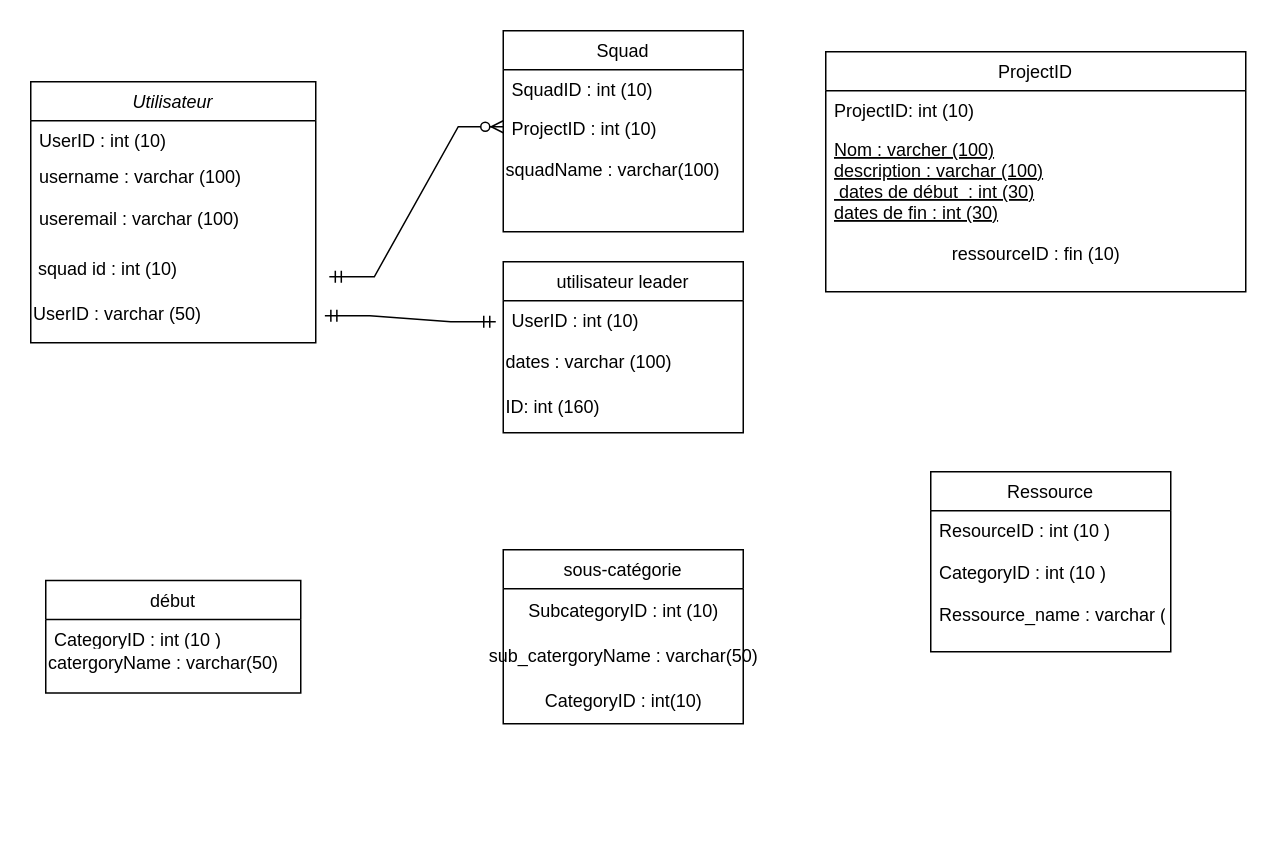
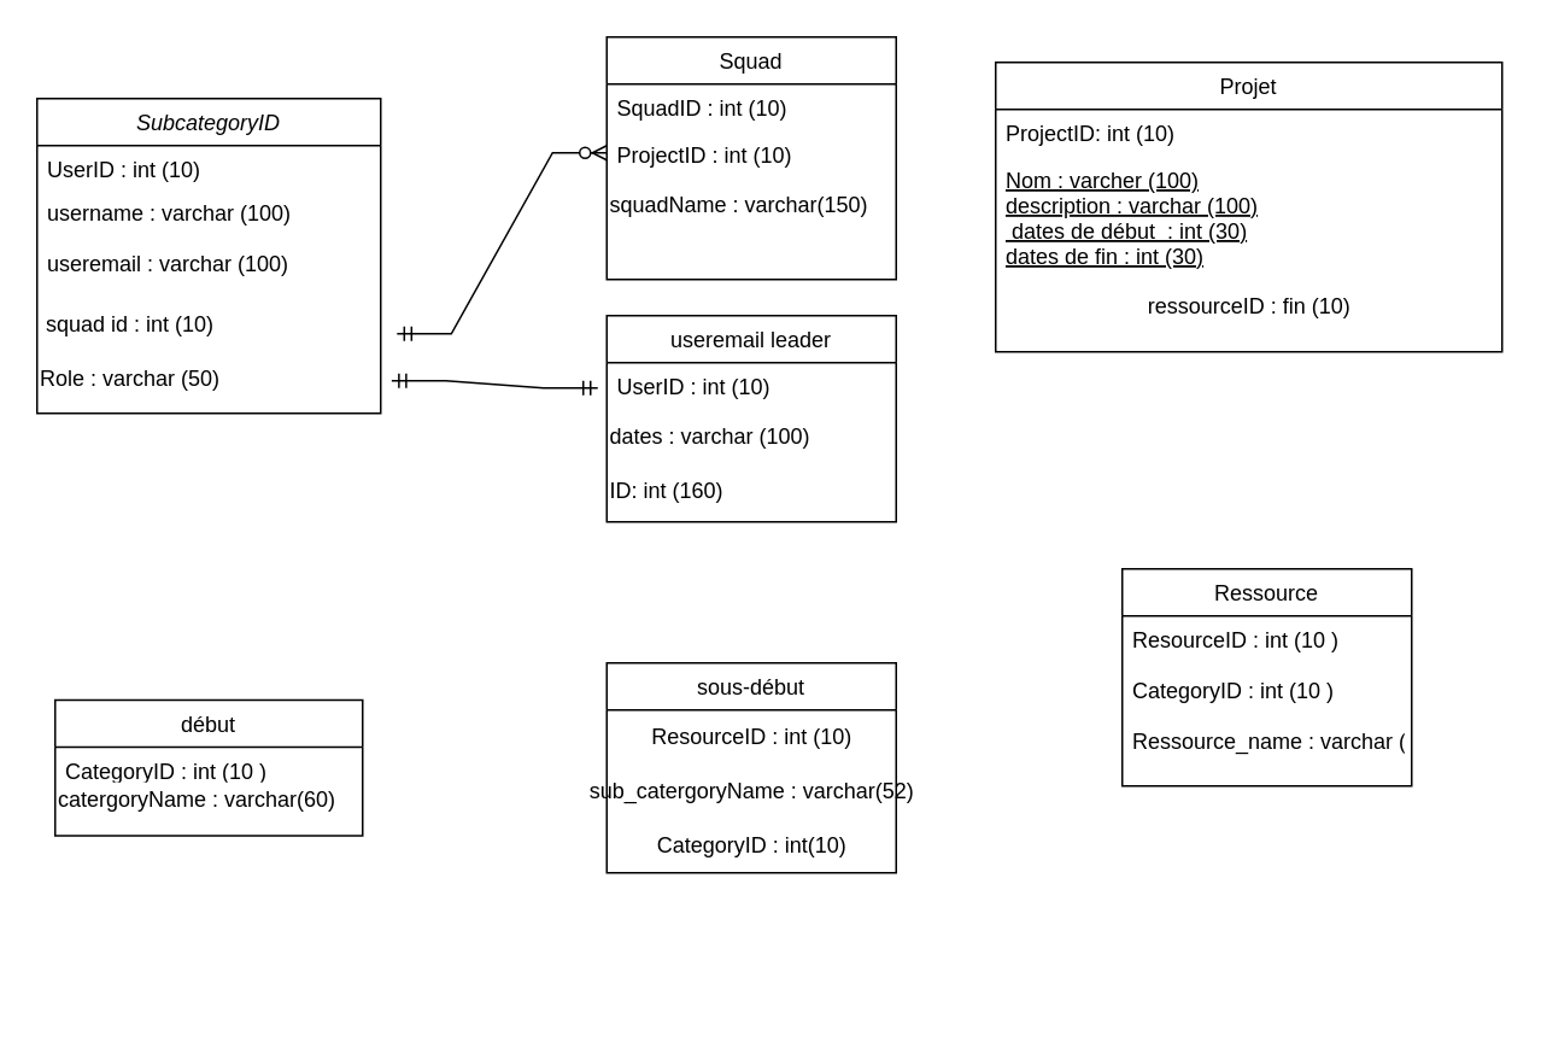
  <mxCell id="0" />
  <mxCell id="1" parent="0" />
- <mxCell id="2" value="utilisateur leader" style="swimlane;fontStyle=0;align=center;verticalAlign=top;childLayout=stackLayout;horizontal=1;startSize=26;horizontalStack=0;resizeParent=1;resizeLast=0;collapsible=1;marginBottom=0;rounded=0;shadow=0;strokeWidth=1;" vertex="1" parent="1"><mxGeometry x="335" y="174" width="160" height="114" as="geometry"><mxRectangle x="550" y="140" width="160" height="26" as="alternateBounds" /></mxGeometry></mxCell>
+ <mxCell id="2" value="useremail leader" style="swimlane;fontStyle=0;align=center;verticalAlign=top;childLayout=stackLayout;horizontal=1;startSize=26;horizontalStack=0;resizeParent=1;resizeLast=0;collapsible=1;marginBottom=0;rounded=0;shadow=0;strokeWidth=1;" vertex="1" parent="1"><mxGeometry x="335" y="174" width="160" height="114" as="geometry"><mxRectangle x="550" y="140" width="160" height="26" as="alternateBounds" /></mxGeometry></mxCell>
  <mxCell id="3" value="UserID : int (10)" style="text;align=left;verticalAlign=top;spacingLeft=4;spacingRight=4;overflow=hidden;rotatable=0;points=[[0,0.5],[1,0.5]];portConstraint=eastwest;" vertex="1" parent="2"><mxGeometry y="26" width="160" height="26" as="geometry" /></mxCell>
  <mxCell id="4" value="dates : varchar (100)" style="text;html=1;align=left;verticalAlign=middle;resizable=0;points=[];autosize=1;strokeColor=none;fillColor=none;" vertex="1" parent="2"><mxGeometry y="52" width="160" height="30" as="geometry" /></mxCell>
  <mxCell id="5" value="&lt;div align=&quot;left&quot;&gt;ID: int (160) &lt;br&gt;&lt;/div&gt;" style="text;html=1;align=left;verticalAlign=middle;resizable=0;points=[];autosize=1;strokeColor=none;fillColor=none;" vertex="1" parent="2"><mxGeometry y="82" width="160" height="30" as="geometry" /></mxCell>
  <mxCell id="6" value="Squad " style="swimlane;fontStyle=0;align=center;verticalAlign=top;childLayout=stackLayout;horizontal=1;startSize=26;horizontalStack=0;resizeParent=1;resizeLast=0;collapsible=1;marginBottom=0;rounded=0;shadow=0;strokeWidth=1;" vertex="1" parent="1"><mxGeometry x="335" y="20" width="160" height="134" as="geometry"><mxRectangle x="550" y="140" width="160" height="26" as="alternateBounds" /></mxGeometry></mxCell>
  <mxCell id="7" value="SquadID : int (10) " style="text;align=left;verticalAlign=top;spacingLeft=4;spacingRight=4;overflow=hidden;rotatable=0;points=[[0,0.5],[1,0.5]];portConstraint=eastwest;" vertex="1" parent="6"><mxGeometry y="26" width="160" height="26" as="geometry" /></mxCell>
  <mxCell id="8" value="ProjectID : int (10)" style="text;align=left;verticalAlign=top;spacingLeft=4;spacingRight=4;overflow=hidden;rotatable=0;points=[[0,0.5],[1,0.5]];portConstraint=eastwest;rounded=0;shadow=0;html=0;" vertex="1" parent="6"><mxGeometry y="52" width="160" height="26" as="geometry" /></mxCell>
- <mxCell id="9" value="&lt;div align=&quot;left&quot;&gt;squadName : varchar(100)&lt;br&gt;&lt;/div&gt;" style="text;html=1;align=left;verticalAlign=middle;resizable=0;points=[];autosize=1;strokeColor=none;fillColor=none;" vertex="1" parent="6"><mxGeometry y="78" width="160" height="30" as="geometry" /></mxCell>
- <mxCell id="10" value="Utilisateur " style="swimlane;fontStyle=2;align=center;verticalAlign=top;childLayout=stackLayout;horizontal=1;startSize=26;horizontalStack=0;resizeParent=1;resizeLast=0;collapsible=1;marginBottom=0;rounded=0;shadow=0;strokeWidth=1;" vertex="1" parent="1"><mxGeometry x="20" y="54" width="190" height="174" as="geometry"><mxRectangle x="230" y="140" width="160" height="26" as="alternateBounds" /></mxGeometry></mxCell>
+ <mxCell id="9" value="&lt;div align=&quot;left&quot;&gt;squadName : varchar(150)&lt;br&gt;&lt;/div&gt;" style="text;html=1;align=left;verticalAlign=middle;resizable=0;points=[];autosize=1;strokeColor=none;fillColor=none;" vertex="1" parent="6"><mxGeometry y="78" width="160" height="30" as="geometry" /></mxCell>
+ <mxCell id="10" value="SubcategoryID " style="swimlane;fontStyle=2;align=center;verticalAlign=top;childLayout=stackLayout;horizontal=1;startSize=26;horizontalStack=0;resizeParent=1;resizeLast=0;collapsible=1;marginBottom=0;rounded=0;shadow=0;strokeWidth=1;" vertex="1" parent="1"><mxGeometry x="20" y="54" width="190" height="174" as="geometry"><mxRectangle x="230" y="140" width="160" height="26" as="alternateBounds" /></mxGeometry></mxCell>
  <mxCell id="11" value="UserID : int (10)" style="text;align=left;verticalAlign=top;spacingLeft=4;spacingRight=4;overflow=hidden;rotatable=0;points=[[0,0.5],[1,0.5]];portConstraint=eastwest;" vertex="1" parent="10"><mxGeometry y="26" width="190" height="24" as="geometry" /></mxCell>
  <mxCell id="12" value="username : varchar (100)&#10;&#10;useremail : varchar (100)" style="text;align=left;verticalAlign=top;spacingLeft=4;spacingRight=4;overflow=hidden;rotatable=0;points=[[0,0.5],[1,0.5]];portConstraint=eastwest;" vertex="1" parent="10"><mxGeometry y="50" width="190" height="60" as="geometry" /></mxCell>
  <mxCell id="13" value="&lt;div align=&quot;left&quot;&gt;&amp;nbsp;squad id : int (10)&lt;/div&gt;" style="text;html=1;align=left;verticalAlign=middle;resizable=0;points=[];autosize=1;strokeColor=none;fillColor=none;" vertex="1" parent="10"><mxGeometry y="110" width="190" height="30" as="geometry" /></mxCell>
- <mxCell id="14" value="UserID : varchar (50)&amp;nbsp; " style="text;html=1;align=left;verticalAlign=middle;resizable=0;points=[];autosize=1;strokeColor=none;fillColor=none;" vertex="1" parent="10"><mxGeometry y="140" width="190" height="30" as="geometry" /></mxCell>
- <mxCell id="15" value="ProjectID " style="swimlane;fontStyle=0;align=center;verticalAlign=top;childLayout=stackLayout;horizontal=1;startSize=26;horizontalStack=0;resizeParent=1;resizeLast=0;collapsible=1;marginBottom=0;rounded=0;shadow=0;strokeWidth=1;" vertex="1" parent="1"><mxGeometry x="550" y="34" width="280" height="160" as="geometry"><mxRectangle x="130" y="380" width="160" height="26" as="alternateBounds" /></mxGeometry></mxCell>
+ <mxCell id="14" value="Role : varchar (50)&amp;nbsp; " style="text;html=1;align=left;verticalAlign=middle;resizable=0;points=[];autosize=1;strokeColor=none;fillColor=none;" vertex="1" parent="10"><mxGeometry y="140" width="190" height="30" as="geometry" /></mxCell>
+ <mxCell id="15" value="Projet " style="swimlane;fontStyle=0;align=center;verticalAlign=top;childLayout=stackLayout;horizontal=1;startSize=26;horizontalStack=0;resizeParent=1;resizeLast=0;collapsible=1;marginBottom=0;rounded=0;shadow=0;strokeWidth=1;" vertex="1" parent="1"><mxGeometry x="550" y="34" width="280" height="160" as="geometry"><mxRectangle x="130" y="380" width="160" height="26" as="alternateBounds" /></mxGeometry></mxCell>
  <mxCell id="16" value="ProjectID: int (10)" style="text;align=left;verticalAlign=top;spacingLeft=4;spacingRight=4;overflow=hidden;rotatable=0;points=[[0,0.5],[1,0.5]];portConstraint=eastwest;" vertex="1" parent="15"><mxGeometry y="26" width="280" height="26" as="geometry" /></mxCell>
  <mxCell id="17" value="Nom : varcher (100) &#10;description : varchar (100)&#10; dates de début  : int (30)&#10;dates de fin : int (30)" style="text;align=left;verticalAlign=top;spacingLeft=4;spacingRight=4;overflow=hidden;rotatable=0;points=[[0,0.5],[1,0.5]];portConstraint=eastwest;fontStyle=4" vertex="1" parent="15"><mxGeometry y="52" width="280" height="68" as="geometry" /></mxCell>
  <mxCell id="18" value="&lt;div align=&quot;left&quot;&gt;ressourceID : fin (10)&lt;br&gt;&lt;/div&gt;" style="text;html=1;align=center;verticalAlign=middle;resizable=0;points=[];autosize=1;strokeColor=none;fillColor=none;" vertex="1" parent="15"><mxGeometry y="120" width="280" height="30" as="geometry" /></mxCell>
  <mxCell id="19" value="Ressource " style="swimlane;fontStyle=0;align=center;verticalAlign=top;childLayout=stackLayout;horizontal=1;startSize=26;horizontalStack=0;resizeParent=1;resizeLast=0;collapsible=1;marginBottom=0;rounded=0;shadow=0;strokeWidth=1;" vertex="1" parent="1"><mxGeometry x="620" y="314" width="160" height="120" as="geometry"><mxRectangle x="340" y="380" width="170" height="26" as="alternateBounds" /></mxGeometry></mxCell>
  <mxCell id="20" value="ResourceID :  int (10 )&#10;&#10;CategoryID :  int (10 )&#10;&#10;Ressource_name : varchar (100)&#10;" style="text;align=left;verticalAlign=top;spacingLeft=4;spacingRight=4;overflow=hidden;rotatable=0;points=[[0,0.5],[1,0.5]];portConstraint=eastwest;" vertex="1" parent="19"><mxGeometry y="26" width="160" height="84" as="geometry" /></mxCell>
  <mxCell id="21" value="début" style="swimlane;fontStyle=0;align=center;verticalAlign=top;childLayout=stackLayout;horizontal=1;startSize=26;horizontalStack=0;resizeParent=1;resizeLast=0;collapsible=1;marginBottom=0;rounded=0;shadow=0;strokeWidth=1;" vertex="1" parent="1"><mxGeometry x="30" y="386.57" width="170" height="74.86" as="geometry"><mxRectangle x="340" y="380" width="170" height="26" as="alternateBounds" /></mxGeometry></mxCell>
  <mxCell id="22" value="CategoryID :  int (10 )" style="text;align=left;verticalAlign=top;spacingLeft=4;spacingRight=4;overflow=hidden;rotatable=0;points=[[0,0.5],[1,0.5]];portConstraint=eastwest;" vertex="1" parent="21"><mxGeometry y="26" width="170" height="14" as="geometry" /></mxCell>
- <mxCell id="23" value="&lt;div align=&quot;left&quot;&gt;catergoryName : varchar(50)&lt;br&gt;&lt;/div&gt;" style="text;html=1;align=left;verticalAlign=middle;resizable=0;points=[];autosize=1;strokeColor=none;fillColor=none;" vertex="1" parent="21"><mxGeometry y="40" width="170" height="30" as="geometry" /></mxCell>
+ <mxCell id="23" value="&lt;div align=&quot;left&quot;&gt;catergoryName : varchar(60)&lt;br&gt;&lt;/div&gt;" style="text;html=1;align=left;verticalAlign=middle;resizable=0;points=[];autosize=1;strokeColor=none;fillColor=none;" vertex="1" parent="21"><mxGeometry y="40" width="170" height="30" as="geometry" /></mxCell>
  <mxCell id="24" value="" style="resizable=0;align=right;verticalAlign=bottom;labelBackgroundColor=none;fontSize=12;" connectable="0" vertex="1" parent="1"><mxGeometry x="640.001" y="553.999" as="geometry" /></mxCell>
- <mxCell id="25" value=" sous-catégorie" style="swimlane;fontStyle=0;align=center;verticalAlign=top;childLayout=stackLayout;horizontal=1;startSize=26;horizontalStack=0;resizeParent=1;resizeLast=0;collapsible=1;marginBottom=0;rounded=0;shadow=0;strokeWidth=1;" vertex="1" parent="1"><mxGeometry x="335" y="366" width="160" height="116" as="geometry"><mxRectangle x="340" y="380" width="170" height="26" as="alternateBounds" /></mxGeometry></mxCell>
- <mxCell id="26" value="SubcategoryID : int (10)" style="text;html=1;align=center;verticalAlign=middle;resizable=0;points=[];autosize=1;strokeColor=none;fillColor=none;" vertex="1" parent="25"><mxGeometry y="26" width="160" height="30" as="geometry" /></mxCell>
- <mxCell id="27" value="sub_catergoryName : varchar(50)" style="text;html=1;align=center;verticalAlign=middle;resizable=0;points=[];autosize=1;strokeColor=none;fillColor=none;" vertex="1" parent="25"><mxGeometry y="56" width="160" height="30" as="geometry" /></mxCell>
+ <mxCell id="25" value=" sous-début" style="swimlane;fontStyle=0;align=center;verticalAlign=top;childLayout=stackLayout;horizontal=1;startSize=26;horizontalStack=0;resizeParent=1;resizeLast=0;collapsible=1;marginBottom=0;rounded=0;shadow=0;strokeWidth=1;" vertex="1" parent="1"><mxGeometry x="335" y="366" width="160" height="116" as="geometry"><mxRectangle x="340" y="380" width="170" height="26" as="alternateBounds" /></mxGeometry></mxCell>
+ <mxCell id="26" value="ResourceID : int (10)" style="text;html=1;align=center;verticalAlign=middle;resizable=0;points=[];autosize=1;strokeColor=none;fillColor=none;" vertex="1" parent="25"><mxGeometry y="26" width="160" height="30" as="geometry" /></mxCell>
+ <mxCell id="27" value="sub_catergoryName : varchar(52)" style="text;html=1;align=center;verticalAlign=middle;resizable=0;points=[];autosize=1;strokeColor=none;fillColor=none;" vertex="1" parent="25"><mxGeometry y="56" width="160" height="30" as="geometry" /></mxCell>
  <mxCell id="28" value="CategoryID : int(10)" style="text;html=1;align=center;verticalAlign=middle;resizable=0;points=[];autosize=1;strokeColor=none;fillColor=none;" vertex="1" parent="25"><mxGeometry y="86" width="160" height="30" as="geometry" /></mxCell>
  <mxCell id="29" value="" style="resizable=0;align=right;verticalAlign=bottom;labelBackgroundColor=none;fontSize=12;" connectable="0" vertex="1" parent="1"><mxGeometry x="640.001" y="553.999" as="geometry" /></mxCell>
  <mxCell id="30" value="" style="edgeStyle=entityRelationEdgeStyle;fontSize=12;html=1;endArrow=ERzeroToMany;startArrow=ERmandOne;rounded=0;entryX=0.006;entryY=0.077;entryDx=0;entryDy=0;entryPerimeter=0;" edge="1" parent="1"><mxGeometry width="100" height="100" relative="1" as="geometry"><mxPoint x="219.04" y="184" as="sourcePoint" /><mxPoint x="335" y="84.002" as="targetPoint" /></mxGeometry></mxCell>
  <mxCell id="31" value="" style="edgeStyle=entityRelationEdgeStyle;fontSize=12;html=1;endArrow=ERmandOne;startArrow=ERmandOne;rounded=0;exitX=1.032;exitY=0.533;exitDx=0;exitDy=0;exitPerimeter=0;" edge="1" parent="1" source="14"><mxGeometry width="100" height="100" relative="1" as="geometry"><mxPoint x="230" y="314" as="sourcePoint" /><mxPoint x="330" y="214" as="targetPoint" /></mxGeometry></mxCell>
